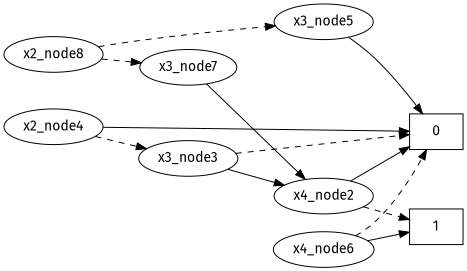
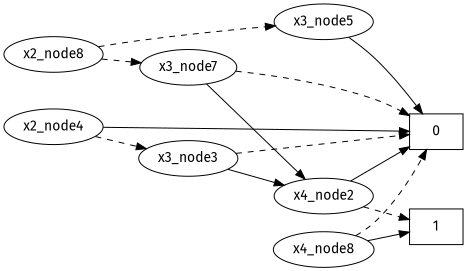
  digraph {
    fontname="Fira Sans"
    rankdir=LR
    node [fontname="Fira Sans"]
    edge [fontname="Fira Sans" style=dashed]
    0 [shape=box]
    1 [shape=box]
    x4_node2
    x3_node3
    x2_node4
    x3_node5
-   x4_node6
+   x4_node6 [label=x4_node8]
    x3_node7
    x2_node8
    x4_node2 -> 0 [style=""]
    x4_node2 -> 1
    x3_node3 -> 0
    x3_node3 -> x4_node2 [style=""]
    x2_node4 -> 0 [style=""]
    x2_node4 -> x3_node3
    x3_node5 -> 0 [style=""]
    x4_node6 -> 0
    x4_node6 -> 1 [style=""]
+   x3_node7 -> 0
    x3_node7 -> x4_node2 [style=""]
    x2_node8 -> x3_node5
    x2_node8 -> x3_node7
  }
